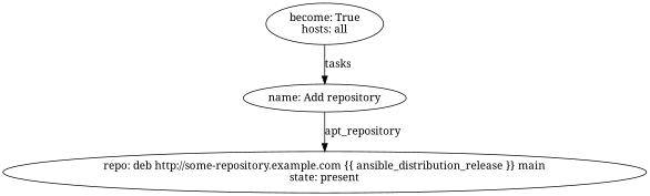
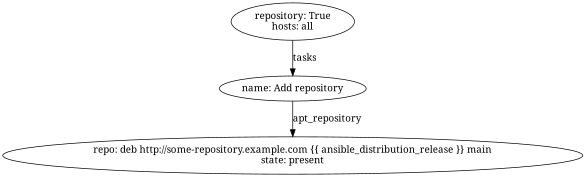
  digraph {
    fontname="Noto Serif"
    node [fontname="Noto Serif"]
    edge [fontname="Noto Serif"]
    n1 [label="repo: deb http://some-repository.example.com {{ ansible_distribution_release }} main\nstate: present\n"]
    n2 [label="name: Add repository\n"]
-   n3 [label="become: True\nhosts: all\n"]
+   n3 [label="repository: True\nhosts: all\n"]
    n2 -> n1 [label=apt_repository]
    n3 -> n2 [label=tasks]
  }
